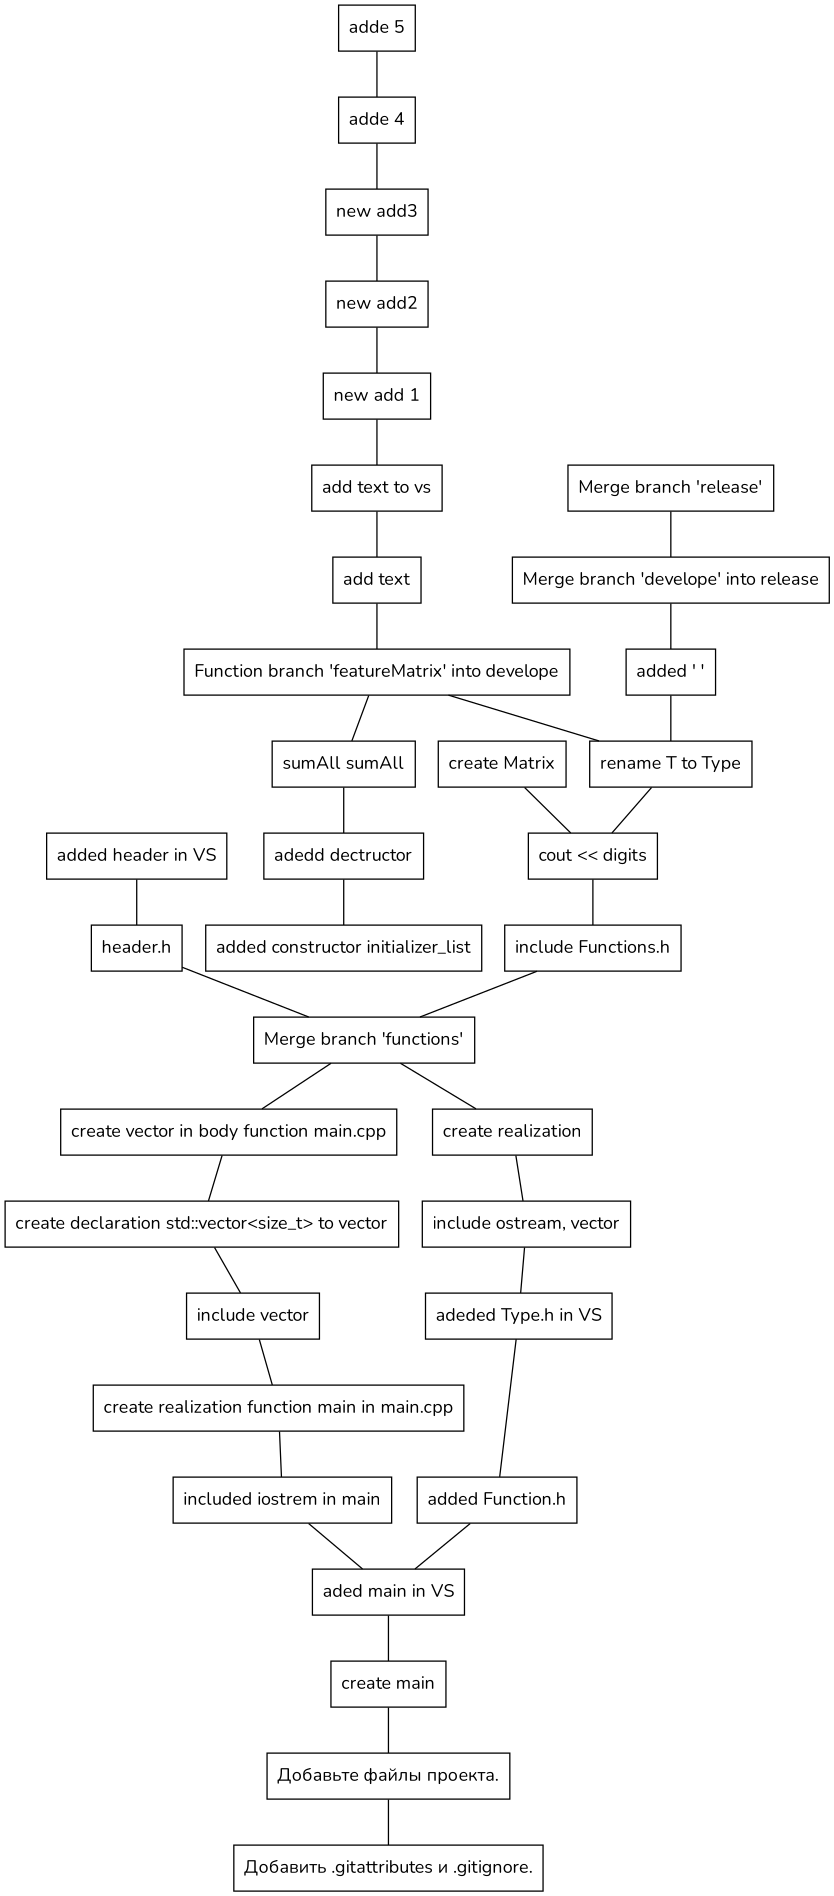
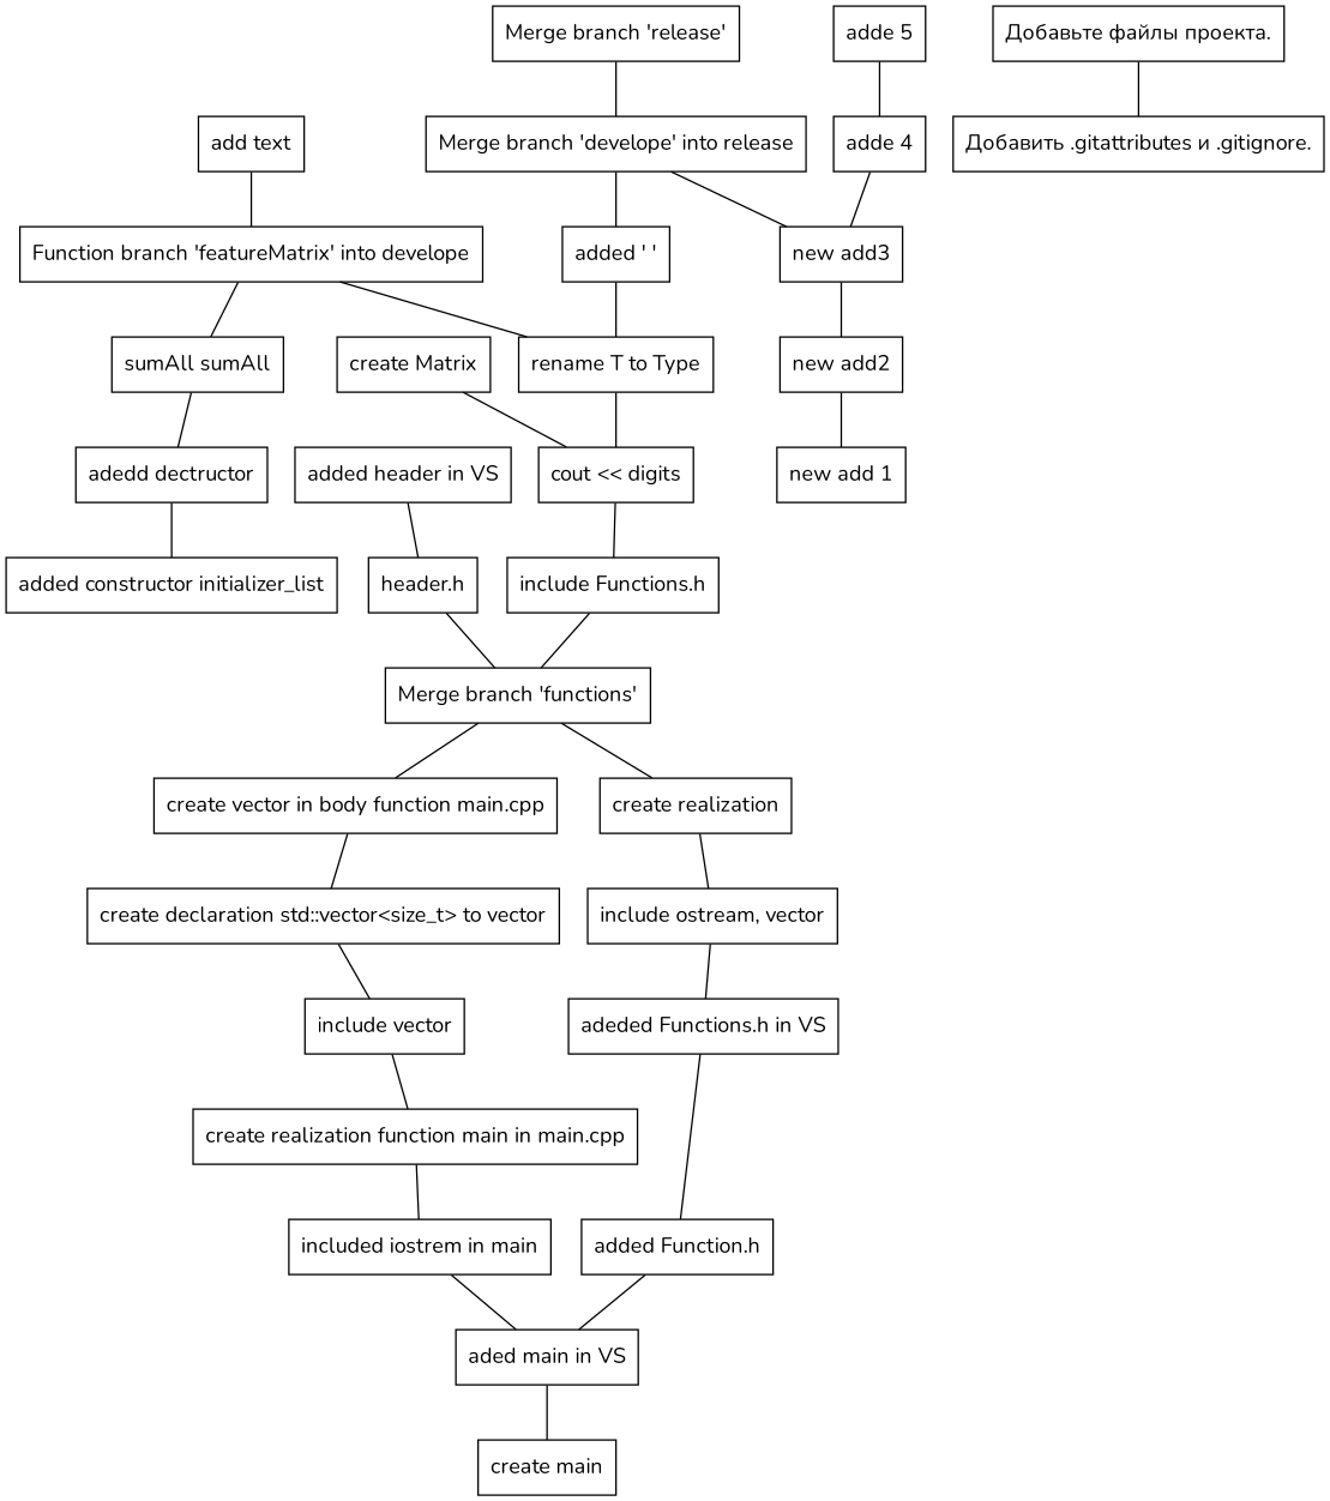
  graph {
    fontname=Nunito
    node [fontname=Nunito shape=box]
    edge [fontname=Nunito]
    n1 [label="rename T to Type"]
    n2 [label="cout << digits"]
    n3 [label="include Functions.h"]
    n4 [label="Merge branch 'functions'"]
    n5 [label="added header in VS"]
    n6 [label="header.h"]
    n7 [label="create vector in body function main.cpp"]
    n8 [label="create realization"]
-   n9 [label="add text to vs"]
    n10 [label="add text"]
    n11 [label="Function branch 'featureMatrix' into develope"]
    n12 [label="sumAll sumAll"]
    n13 [label="new add 1"]
-   n14 [label="adeded Type.h in VS"]
+   n14 [label="adeded Functions.h in VS"]
    n15 [label="added Function.h"]
    n16 [label="aded main in VS"]
    n17 [label="create main"]
    n18 [label="include ostream, vector"]
    n19 [label="new add3"]
    n20 [label="new add2"]
    n21 [label="added constructor initializer_list"]
    n22 [label="create Matrix"]
    n23 [label="create declaration std::vector<size_t> to vector"]
    n24 [label="include vector"]
    n25 [label="create realization function main in main.cpp"]
    n26 [label="included iostrem in main"]
    n27 [label="adedd dectructor"]
    n28 [label="added ' '"]
    n29 [label="Добавьте файлы проекта."]
    n30 [label="Добавить .gitattributes и .gitignore."]
    n31 [label="Merge branch 'develope' into release"]
    n32 [label="adde 5"]
    n33 [label="adde 4"]
    n34 [label="Merge branch 'release'"]
    n1 -- n2
    n2 -- n3
    n3 -- n4
    n4 -- n7
    n4 -- n8
    n5 -- n6
    n6 -- n4
    n7 -- n23
    n8 -- n18
-   n9 -- n10
    n10 -- n11
    n11 -- n1
    n11 -- n12
    n12 -- n27
-   n13 -- n9
    n14 -- n15
    n15 -- n16
    n16 -- n17
-   n17 -- n29
    n18 -- n14
    n19 -- n20
    n20 -- n13
    n22 -- n2
    n23 -- n24
    n24 -- n25
    n25 -- n26
    n26 -- n16
    n27 -- n21
    n28 -- n1
    n29 -- n30
+   n31 -- n19
    n31 -- n28
    n32 -- n33
    n33 -- n19
    n34 -- n31
  }
